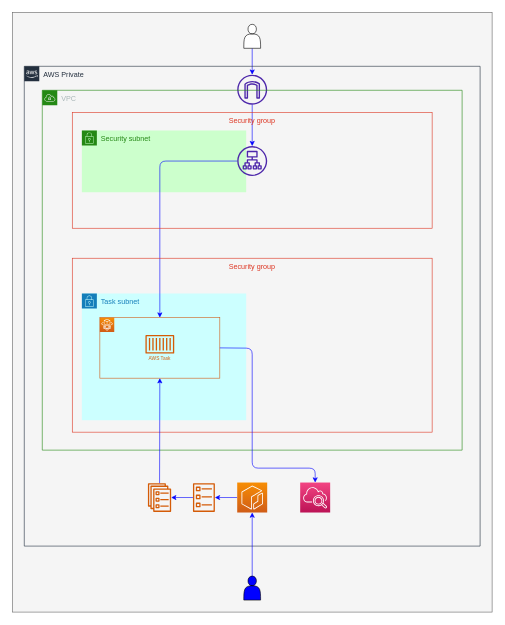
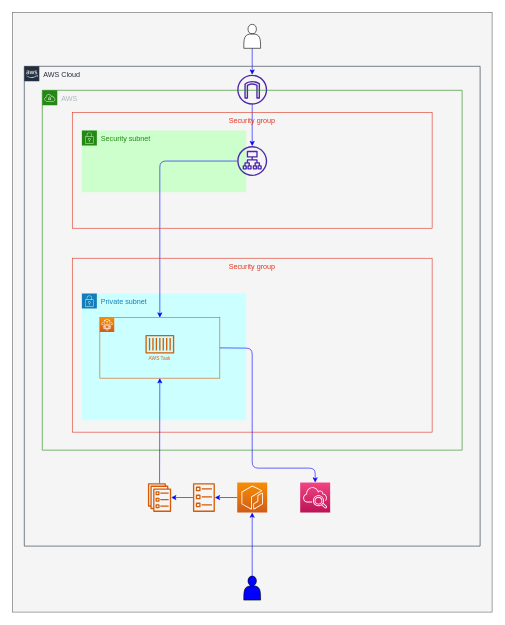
  <mxCell id="0" />
  <mxCell id="1" parent="0" />
  <mxCell id="2" value="" style="rounded=0;whiteSpace=wrap;html=1;strokeColor=#666666;strokeWidth=1;fontSize=12;fontColor=#333333;fillColor=#f5f5f5;" vertex="1" parent="1"><mxGeometry width="800" height="1000" as="geometry" x="20" y="20" /></mxCell>
  <mxCell id="3" style="edgeStyle=none;html=1;exitX=0.5;exitY=1;exitDx=0;exitDy=0;labelBorderColor=none;strokeColor=#0000FF;fontSize=12;fontColor=#d45b09;" edge="1" parent="1" source="4" target="6"><mxGeometry relative="1" as="geometry" /></mxCell>
  <mxCell id="4" value="" style="shape=actor;whiteSpace=wrap;html=1;" vertex="1" parent="1"><mxGeometry x="406" y="40" width="28" height="40" as="geometry" /></mxCell>
- <mxCell id="5" value="AWS Private" style="points=[[0,0],[0.25,0],[0.5,0],[0.75,0],[1,0],[1,0.25],[1,0.5],[1,0.75],[1,1],[0.75,1],[0.5,1],[0.25,1],[0,1],[0,0.75],[0,0.5],[0,0.25]];outlineConnect=0;gradientColor=none;html=1;whiteSpace=wrap;fontSize=12;fontStyle=0;container=1;pointerEvents=0;collapsible=0;recursiveResize=0;shape=mxgraph.aws4.group;grIcon=mxgraph.aws4.group_aws_cloud_alt;strokeColor=#232F3E;fillColor=none;verticalAlign=top;align=left;spacingLeft=30;fontColor=#232F3E;dashed=0;" vertex="1" parent="1"><mxGeometry x="40" y="110" width="760" height="800" as="geometry" /></mxCell>
+ <mxCell id="5" value="AWS Cloud" style="points=[[0,0],[0.25,0],[0.5,0],[0.75,0],[1,0],[1,0.25],[1,0.5],[1,0.75],[1,1],[0.75,1],[0.5,1],[0.25,1],[0,1],[0,0.75],[0,0.5],[0,0.25]];outlineConnect=0;gradientColor=none;html=1;whiteSpace=wrap;fontSize=12;fontStyle=0;container=1;pointerEvents=0;collapsible=0;recursiveResize=0;shape=mxgraph.aws4.group;grIcon=mxgraph.aws4.group_aws_cloud_alt;strokeColor=#232F3E;fillColor=none;verticalAlign=top;align=left;spacingLeft=30;fontColor=#232F3E;dashed=0;" vertex="1" parent="1"><mxGeometry x="40" y="110" width="760" height="800" as="geometry" /></mxCell>
  <mxCell id="6" value="" style="sketch=0;outlineConnect=0;fontColor=#232F3E;gradientColor=none;fillColor=#4D27AA;strokeColor=none;dashed=0;verticalLabelPosition=bottom;verticalAlign=top;align=center;html=1;fontSize=12;fontStyle=0;aspect=fixed;pointerEvents=1;shape=mxgraph.aws4.internet_gateway;" vertex="1" parent="5"><mxGeometry x="355" y="14" width="50" height="50" as="geometry" /></mxCell>
  <mxCell id="7" style="edgeStyle=none;html=1;exitX=0;exitY=0.5;exitDx=0;exitDy=0;exitPerimeter=0;labelBorderColor=none;strokeColor=#0000FF;fontSize=12;fontColor=#d45b09;" edge="1" parent="5" source="8" target="13"><mxGeometry relative="1" as="geometry" /></mxCell>
  <mxCell id="8" value="" style="sketch=0;points=[[0,0,0],[0.25,0,0],[0.5,0,0],[0.75,0,0],[1,0,0],[0,1,0],[0.25,1,0],[0.5,1,0],[0.75,1,0],[1,1,0],[0,0.25,0],[0,0.5,0],[0,0.75,0],[1,0.25,0],[1,0.5,0],[1,0.75,0]];outlineConnect=0;fontColor=#232F3E;gradientColor=#F78E04;gradientDirection=north;fillColor=#D05C17;strokeColor=#ffffff;dashed=0;verticalLabelPosition=bottom;verticalAlign=top;align=center;html=1;fontSize=12;fontStyle=0;aspect=fixed;shape=mxgraph.aws4.resourceIcon;resIcon=mxgraph.aws4.ecr;strokeWidth=1;" vertex="1" parent="5"><mxGeometry x="355" y="694" width="50" height="50" as="geometry" /></mxCell>
  <mxCell id="9" value="" style="sketch=0;points=[[0,0,0],[0.25,0,0],[0.5,0,0],[0.75,0,0],[1,0,0],[0,1,0],[0.25,1,0],[0.5,1,0],[0.75,1,0],[1,1,0],[0,0.25,0],[0,0.5,0],[0,0.75,0],[1,0.25,0],[1,0.5,0],[1,0.75,0]];points=[[0,0,0],[0.25,0,0],[0.5,0,0],[0.75,0,0],[1,0,0],[0,1,0],[0.25,1,0],[0.5,1,0],[0.75,1,0],[1,1,0],[0,0.25,0],[0,0.5,0],[0,0.75,0],[1,0.25,0],[1,0.5,0],[1,0.75,0]];outlineConnect=0;fontColor=#232F3E;gradientColor=#F34482;gradientDirection=north;fillColor=#BC1356;strokeColor=#ffffff;dashed=0;verticalLabelPosition=bottom;verticalAlign=top;align=center;html=1;fontSize=12;fontStyle=0;aspect=fixed;shape=mxgraph.aws4.resourceIcon;resIcon=mxgraph.aws4.cloudwatch_2;strokeWidth=1;" vertex="1" parent="5"><mxGeometry x="460" y="694" width="50" height="50" as="geometry" /></mxCell>
  <mxCell id="10" value="" style="group" vertex="1" connectable="0" parent="5"><mxGeometry x="200" y="695" width="51" height="65" as="geometry" /></mxCell>
  <mxCell id="11" value="" style="sketch=0;outlineConnect=0;fontColor=#232F3E;gradientColor=none;fillColor=#D45B07;strokeColor=none;dashed=0;verticalLabelPosition=bottom;verticalAlign=top;align=center;html=1;fontSize=12;fontStyle=0;aspect=fixed;pointerEvents=1;shape=mxgraph.aws4.ecs_service;strokeWidth=1;" vertex="1" parent="10"><mxGeometry x="6" width="39" height="48" as="geometry" /></mxCell>
  <mxCell id="12" value="" style="group" vertex="1" connectable="0" parent="5"><mxGeometry x="280" y="695" width="40" height="65" as="geometry" /></mxCell>
  <mxCell id="13" value="" style="sketch=0;outlineConnect=0;fontColor=#232F3E;gradientColor=none;fillColor=#D45B07;strokeColor=none;dashed=0;verticalLabelPosition=bottom;verticalAlign=top;align=center;html=1;fontSize=12;fontStyle=0;aspect=fixed;pointerEvents=1;shape=mxgraph.aws4.ecs_task;strokeWidth=1;" vertex="1" parent="12"><mxGeometry x="1" width="37" height="48" as="geometry" /></mxCell>
  <mxCell id="14" style="edgeStyle=none;html=1;labelBorderColor=none;strokeColor=#0000FF;fontSize=12;fontColor=#d45b09;" edge="1" parent="5" source="13" target="11"><mxGeometry relative="1" as="geometry" /></mxCell>
- <mxCell id="15" value="VPC" style="points=[[0,0],[0.25,0],[0.5,0],[0.75,0],[1,0],[1,0.25],[1,0.5],[1,0.75],[1,1],[0.75,1],[0.5,1],[0.25,1],[0,1],[0,0.75],[0,0.5],[0,0.25]];outlineConnect=0;gradientColor=none;html=1;whiteSpace=wrap;fontSize=12;fontStyle=0;container=1;pointerEvents=0;collapsible=0;recursiveResize=0;shape=mxgraph.aws4.group;grIcon=mxgraph.aws4.group_vpc;strokeColor=#248814;fillColor=none;verticalAlign=top;align=left;spacingLeft=30;fontColor=#AAB7B8;dashed=0;" vertex="1" parent="1"><mxGeometry x="70" y="150" width="700" height="600" as="geometry" /></mxCell>
- <mxCell id="16" value="Task subnet" style="points=[[0,0],[0.25,0],[0.5,0],[0.75,0],[1,0],[1,0.25],[1,0.5],[1,0.75],[1,1],[0.75,1],[0.5,1],[0.25,1],[0,1],[0,0.75],[0,0.5],[0,0.25]];outlineConnect=0;gradientColor=none;html=1;whiteSpace=wrap;fontSize=12;fontStyle=0;container=1;pointerEvents=0;collapsible=0;recursiveResize=0;shape=mxgraph.aws4.group;grIcon=mxgraph.aws4.group_security_group;grStroke=0;strokeColor=#147EBA;fillColor=#CCFFFF;verticalAlign=top;align=left;spacingLeft=30;fontColor=#147EBA;dashed=0;" vertex="1" parent="15"><mxGeometry x="66" y="339" width="274" height="211" as="geometry" /></mxCell>
+ <mxCell id="15" value="AWS" style="points=[[0,0],[0.25,0],[0.5,0],[0.75,0],[1,0],[1,0.25],[1,0.5],[1,0.75],[1,1],[0.75,1],[0.5,1],[0.25,1],[0,1],[0,0.75],[0,0.5],[0,0.25]];outlineConnect=0;gradientColor=none;html=1;whiteSpace=wrap;fontSize=12;fontStyle=0;container=1;pointerEvents=0;collapsible=0;recursiveResize=0;shape=mxgraph.aws4.group;grIcon=mxgraph.aws4.group_vpc;strokeColor=#248814;fillColor=none;verticalAlign=top;align=left;spacingLeft=30;fontColor=#AAB7B8;dashed=0;" vertex="1" parent="1"><mxGeometry x="70" y="150" width="700" height="600" as="geometry" /></mxCell>
+ <mxCell id="16" value="Private subnet" style="points=[[0,0],[0.25,0],[0.5,0],[0.75,0],[1,0],[1,0.25],[1,0.5],[1,0.75],[1,1],[0.75,1],[0.5,1],[0.25,1],[0,1],[0,0.75],[0,0.5],[0,0.25]];outlineConnect=0;gradientColor=none;html=1;whiteSpace=wrap;fontSize=12;fontStyle=0;container=1;pointerEvents=0;collapsible=0;recursiveResize=0;shape=mxgraph.aws4.group;grIcon=mxgraph.aws4.group_security_group;grStroke=0;strokeColor=#147EBA;fillColor=#CCFFFF;verticalAlign=top;align=left;spacingLeft=30;fontColor=#147EBA;dashed=0;" vertex="1" parent="15"><mxGeometry x="66" y="339" width="274" height="211" as="geometry" /></mxCell>
  <mxCell id="17" value="Security subnet" style="points=[[0,0],[0.25,0],[0.5,0],[0.75,0],[1,0],[1,0.25],[1,0.5],[1,0.75],[1,1],[0.75,1],[0.5,1],[0.25,1],[0,1],[0,0.75],[0,0.5],[0,0.25]];outlineConnect=0;gradientColor=none;html=1;whiteSpace=wrap;fontSize=12;fontStyle=0;container=1;pointerEvents=0;collapsible=0;recursiveResize=0;shape=mxgraph.aws4.group;grIcon=mxgraph.aws4.group_security_group;grStroke=0;strokeColor=#248814;fillColor=#CCFFCC;verticalAlign=top;align=left;spacingLeft=30;fontColor=#248814;dashed=0;strokeWidth=1;perimeterSpacing=1;" vertex="1" parent="15"><mxGeometry x="66" y="67" width="274" height="103" as="geometry" /></mxCell>
  <mxCell id="18" style="edgeStyle=none;html=1;entryX=0.5;entryY=0;entryDx=0;entryDy=0;fontSize=12;fontColor=#d45b09;labelBorderColor=none;strokeColor=#0000FF;fillColor=#0050ef;" edge="1" parent="15" source="19" target="22"><mxGeometry relative="1" as="geometry"><Array as="points"><mxPoint x="196" y="118" /></Array></mxGeometry></mxCell>
  <mxCell id="19" value="" style="sketch=0;outlineConnect=0;fontColor=#232F3E;gradientColor=none;fillColor=#4D27AA;strokeColor=default;dashed=0;verticalLabelPosition=bottom;verticalAlign=top;align=center;html=1;fontSize=12;fontStyle=0;aspect=fixed;pointerEvents=1;shape=mxgraph.aws4.application_load_balancer;strokeWidth=1;" vertex="1" parent="15"><mxGeometry x="325" y="93" width="50" height="50" as="geometry" /></mxCell>
  <mxCell id="20" value="Security group" style="fillColor=none;strokeColor=#DD3522;verticalAlign=top;fontStyle=0;fontColor=#DD3522;strokeWidth=1;" vertex="1" parent="15"><mxGeometry x="50" y="280" width="600" height="290" as="geometry" /></mxCell>
  <mxCell id="21" value="" style="sketch=0;points=[[0,0,0],[0.25,0,0],[0.5,0,0],[0.75,0,0],[1,0,0],[0,1,0],[0.25,1,0],[0.5,1,0],[0.75,1,0],[1,1,0],[0,0.25,0],[0,0.5,0],[0,0.75,0],[1,0.25,0],[1,0.5,0],[1,0.75,0]];outlineConnect=0;fontColor=#232F3E;gradientColor=#F78E04;gradientDirection=north;fillColor=#D05C17;strokeColor=#ffffff;dashed=0;verticalLabelPosition=bottom;verticalAlign=top;align=center;html=1;fontSize=12;fontStyle=0;aspect=fixed;shape=mxgraph.aws4.resourceIcon;resIcon=mxgraph.aws4.fargate;strokeWidth=1;" vertex="1" parent="15"><mxGeometry x="96" y="379" width="24" height="24" as="geometry" /></mxCell>
  <mxCell id="22" value="" style="rounded=0;whiteSpace=wrap;html=1;strokeColor=#D05C17;strokeWidth=1;fillColor=none;" vertex="1" parent="15"><mxGeometry x="96" y="379" width="200" height="101" as="geometry" /></mxCell>
  <mxCell id="23" value="" style="group" vertex="1" connectable="0" parent="15"><mxGeometry x="172" y="408" width="48" height="47" as="geometry" /></mxCell>
  <mxCell id="24" value="" style="sketch=0;outlineConnect=0;fontColor=#232F3E;gradientColor=none;fillColor=#D45B07;strokeColor=none;dashed=0;verticalLabelPosition=bottom;verticalAlign=top;align=center;html=1;fontSize=12;fontStyle=0;aspect=fixed;pointerEvents=1;shape=mxgraph.aws4.container_1;strokeWidth=1;" vertex="1" parent="23"><mxGeometry width="48" height="31" as="geometry" /></mxCell>
  <mxCell id="25" value="AWS Task" style="text;html=1;strokeColor=none;fillColor=none;align=center;verticalAlign=middle;whiteSpace=wrap;rounded=0;strokeWidth=1;fontSize=8;fontColor=#d45b09;" vertex="1" parent="23"><mxGeometry x="4" y="31" width="40" height="16" as="geometry" /></mxCell>
  <mxCell id="26" style="edgeStyle=none;html=1;exitX=0.5;exitY=0;exitDx=0;exitDy=0;entryX=0.5;entryY=1;entryDx=0;entryDy=0;entryPerimeter=0;labelBorderColor=none;strokeColor=#0000FF;fontSize=12;fontColor=#d45b09;" edge="1" parent="1" source="27" target="8"><mxGeometry relative="1" as="geometry" /></mxCell>
  <mxCell id="27" value="" style="shape=actor;whiteSpace=wrap;html=1;fillColor=#0000FF;" vertex="1" parent="1"><mxGeometry x="406" y="960" width="28" height="40" as="geometry" /></mxCell>
  <mxCell id="28" style="edgeStyle=none;html=1;entryX=0.5;entryY=1;entryDx=0;entryDy=0;labelBorderColor=none;strokeColor=#0000FF;fontSize=12;fontColor=#d45b09;" edge="1" parent="1" source="11" target="22"><mxGeometry relative="1" as="geometry" /></mxCell>
  <mxCell id="29" style="edgeStyle=none;html=1;exitX=1;exitY=0.5;exitDx=0;exitDy=0;entryX=0.5;entryY=0;entryDx=0;entryDy=0;entryPerimeter=0;labelBorderColor=none;strokeColor=#0000FF;fontSize=12;fontColor=#d45b09;" edge="1" parent="1" source="22" target="9"><mxGeometry relative="1" as="geometry"><Array as="points"><mxPoint x="420" y="580" /><mxPoint x="420" y="780" /><mxPoint x="525" y="780" /></Array></mxGeometry></mxCell>
  <mxCell id="30" style="edgeStyle=none;html=1;labelBorderColor=none;strokeColor=#0000FF;fontSize=12;fontColor=#d45b09;" edge="1" parent="1" source="6" target="19"><mxGeometry relative="1" as="geometry" /></mxCell>
  <mxCell id="31" value="Security group" style="fillColor=none;strokeColor=#DD3522;verticalAlign=top;fontStyle=0;fontColor=#DD3522;strokeWidth=1;" vertex="1" parent="1"><mxGeometry x="120" y="187" width="600" height="193" as="geometry" /></mxCell>
